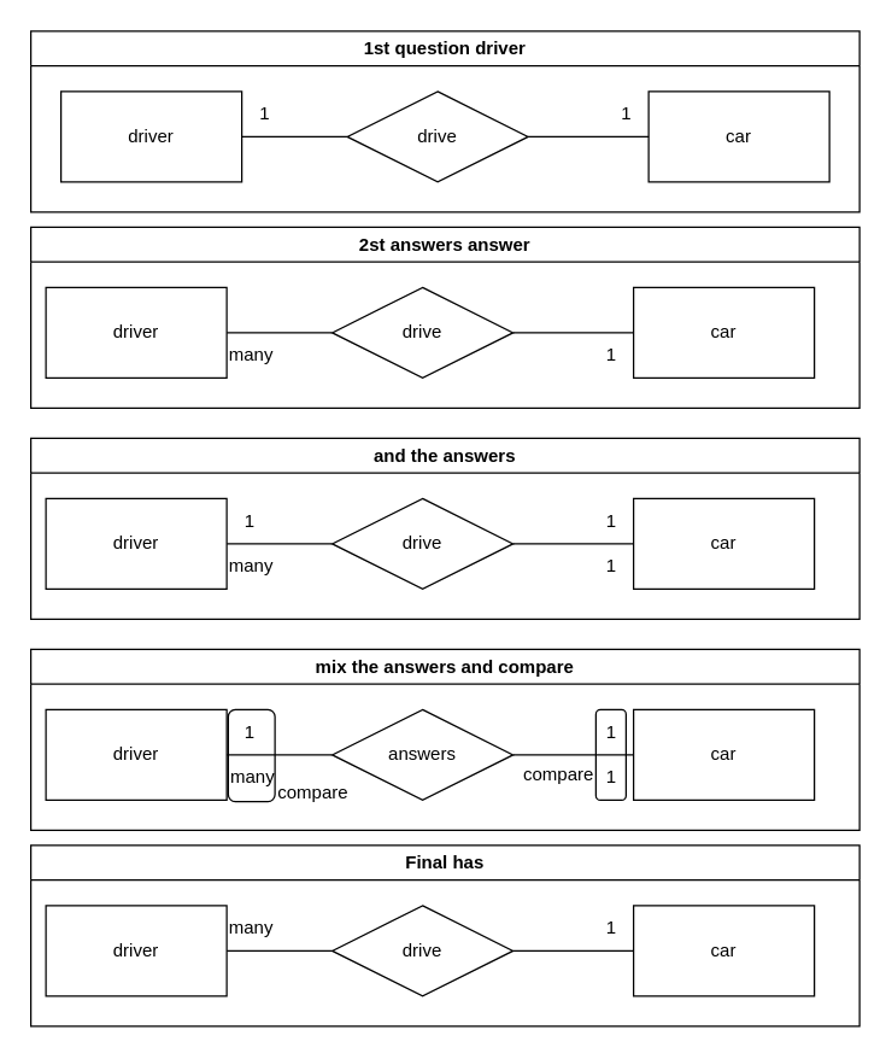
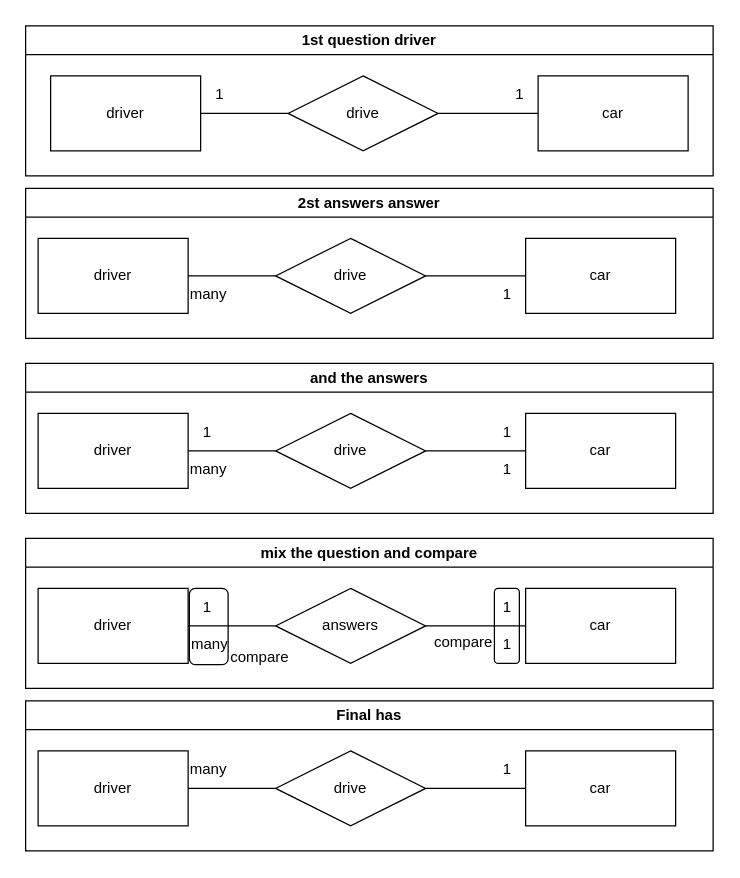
  <mxCell id="0" />
  <mxCell id="1" parent="0" />
  <mxCell id="2" style="edgeStyle=none;html=1;entryX=0;entryY=0.5;entryDx=0;entryDy=0;endArrow=none;endFill=0;" parent="1" source="3" target="6" edge="1"><mxGeometry relative="1" as="geometry" /></mxCell>
  <mxCell id="3" value="driver" style="rounded=0;whiteSpace=wrap;html=1;" parent="1" vertex="1"><mxGeometry x="40" y="60" width="120" height="60" as="geometry" /></mxCell>
  <mxCell id="4" value="car" style="rounded=0;whiteSpace=wrap;html=1;" parent="1" vertex="1"><mxGeometry x="430" y="60" width="120" height="60" as="geometry" /></mxCell>
  <mxCell id="5" style="edgeStyle=none;html=1;endArrow=none;endFill=0;" parent="1" source="6" target="4" edge="1"><mxGeometry relative="1" as="geometry" /></mxCell>
  <mxCell id="6" value="drive" style="shape=rhombus;perimeter=rhombusPerimeter;whiteSpace=wrap;html=1;align=center;" parent="1" vertex="1"><mxGeometry x="230" y="60" width="120" height="60" as="geometry" /></mxCell>
  <mxCell id="7" value="1" style="text;html=1;align=center;verticalAlign=middle;resizable=0;points=[];autosize=1;strokeColor=none;fillColor=none;" parent="1" vertex="1"><mxGeometry x="160" y="60" width="30" height="30" as="geometry" /></mxCell>
  <mxCell id="8" value="1" style="text;html=1;align=center;verticalAlign=middle;resizable=0;points=[];autosize=1;strokeColor=none;fillColor=none;" parent="1" vertex="1"><mxGeometry x="400" y="60" width="30" height="30" as="geometry" /></mxCell>
  <mxCell id="9" value="1st question driver" style="swimlane;whiteSpace=wrap;html=1;" parent="1" vertex="1"><mxGeometry x="20" y="20" width="550" height="120" as="geometry" /></mxCell>
  <mxCell id="10" value="2st answers answer" style="swimlane;whiteSpace=wrap;html=1;" parent="1" vertex="1"><mxGeometry x="20" y="150" width="550" height="120" as="geometry" /></mxCell>
  <mxCell id="11" style="edgeStyle=none;html=1;entryX=0;entryY=0.5;entryDx=0;entryDy=0;endArrow=none;endFill=0;" parent="10" source="12" target="15" edge="1"><mxGeometry relative="1" as="geometry" /></mxCell>
  <mxCell id="12" value="driver" style="rounded=0;whiteSpace=wrap;html=1;" parent="10" vertex="1"><mxGeometry x="10" y="40" width="120" height="60" as="geometry" /></mxCell>
  <mxCell id="13" value="car" style="rounded=0;whiteSpace=wrap;html=1;" parent="10" vertex="1"><mxGeometry x="400" y="40" width="120" height="60" as="geometry" /></mxCell>
  <mxCell id="14" style="edgeStyle=none;html=1;endArrow=none;endFill=0;" parent="10" source="15" target="13" edge="1"><mxGeometry relative="1" as="geometry" /></mxCell>
  <mxCell id="15" value="drive" style="shape=rhombus;perimeter=rhombusPerimeter;whiteSpace=wrap;html=1;align=center;" parent="10" vertex="1"><mxGeometry x="200" y="40" width="120" height="60" as="geometry" /></mxCell>
  <mxCell id="16" value="many" style="text;html=1;align=center;verticalAlign=middle;resizable=0;points=[];autosize=1;strokeColor=none;fillColor=none;" parent="10" vertex="1"><mxGeometry x="121" y="70" width="50" height="30" as="geometry" /></mxCell>
  <mxCell id="17" value="1" style="text;html=1;align=center;verticalAlign=middle;resizable=0;points=[];autosize=1;strokeColor=none;fillColor=none;" parent="10" vertex="1"><mxGeometry x="370" y="70" width="30" height="30" as="geometry" /></mxCell>
  <mxCell id="18" value="Final has" style="swimlane;whiteSpace=wrap;html=1;" parent="1" vertex="1"><mxGeometry x="20" y="560" width="550" height="120" as="geometry" /></mxCell>
  <mxCell id="19" style="edgeStyle=none;html=1;entryX=0;entryY=0.5;entryDx=0;entryDy=0;endArrow=none;endFill=0;" parent="18" source="20" target="23" edge="1"><mxGeometry relative="1" as="geometry" /></mxCell>
  <mxCell id="20" value="driver" style="rounded=0;whiteSpace=wrap;html=1;" parent="18" vertex="1"><mxGeometry x="10" y="40" width="120" height="60" as="geometry" /></mxCell>
  <mxCell id="21" value="car" style="rounded=0;whiteSpace=wrap;html=1;" parent="18" vertex="1"><mxGeometry x="400" y="40" width="120" height="60" as="geometry" /></mxCell>
  <mxCell id="22" style="edgeStyle=none;html=1;endArrow=none;endFill=0;" parent="18" source="23" target="21" edge="1"><mxGeometry relative="1" as="geometry" /></mxCell>
  <mxCell id="23" value="drive" style="shape=rhombus;perimeter=rhombusPerimeter;whiteSpace=wrap;html=1;align=center;" parent="18" vertex="1"><mxGeometry x="200" y="40" width="120" height="60" as="geometry" /></mxCell>
  <mxCell id="24" value="1" style="text;html=1;align=center;verticalAlign=middle;resizable=0;points=[];autosize=1;strokeColor=none;fillColor=none;" parent="18" vertex="1"><mxGeometry x="370" y="40" width="30" height="30" as="geometry" /></mxCell>
  <mxCell id="25" value="many" style="text;html=1;align=center;verticalAlign=middle;resizable=0;points=[];autosize=1;strokeColor=none;fillColor=none;" parent="18" vertex="1"><mxGeometry x="121" y="40" width="50" height="30" as="geometry" /></mxCell>
  <mxCell id="26" value="and the answers" style="swimlane;whiteSpace=wrap;html=1;" parent="1" vertex="1"><mxGeometry x="20" y="290" width="550" height="120" as="geometry" /></mxCell>
  <mxCell id="27" style="edgeStyle=none;html=1;entryX=0;entryY=0.5;entryDx=0;entryDy=0;endArrow=none;endFill=0;" parent="26" source="28" target="31" edge="1"><mxGeometry relative="1" as="geometry" /></mxCell>
  <mxCell id="28" value="driver" style="rounded=0;whiteSpace=wrap;html=1;" parent="26" vertex="1"><mxGeometry x="10" y="40" width="120" height="60" as="geometry" /></mxCell>
  <mxCell id="29" value="car" style="rounded=0;whiteSpace=wrap;html=1;" parent="26" vertex="1"><mxGeometry x="400" y="40" width="120" height="60" as="geometry" /></mxCell>
  <mxCell id="30" style="edgeStyle=none;html=1;endArrow=none;endFill=0;" parent="26" source="31" target="29" edge="1"><mxGeometry relative="1" as="geometry" /></mxCell>
  <mxCell id="31" value="drive" style="shape=rhombus;perimeter=rhombusPerimeter;whiteSpace=wrap;html=1;align=center;" parent="26" vertex="1"><mxGeometry x="200" y="40" width="120" height="60" as="geometry" /></mxCell>
  <mxCell id="32" value="many" style="text;html=1;align=center;verticalAlign=middle;resizable=0;points=[];autosize=1;strokeColor=none;fillColor=none;" parent="26" vertex="1"><mxGeometry x="121" y="70" width="50" height="30" as="geometry" /></mxCell>
  <mxCell id="33" value="1" style="text;html=1;align=center;verticalAlign=middle;resizable=0;points=[];autosize=1;strokeColor=none;fillColor=none;" parent="26" vertex="1"><mxGeometry x="370" y="70" width="30" height="30" as="geometry" /></mxCell>
  <mxCell id="34" value="1" style="text;html=1;align=center;verticalAlign=middle;resizable=0;points=[];autosize=1;strokeColor=none;fillColor=none;" parent="26" vertex="1"><mxGeometry x="370" y="40" width="30" height="30" as="geometry" /></mxCell>
  <mxCell id="35" value="1" style="text;html=1;align=center;verticalAlign=middle;resizable=0;points=[];autosize=1;strokeColor=none;fillColor=none;" parent="26" vertex="1"><mxGeometry x="130" y="40" width="30" height="30" as="geometry" /></mxCell>
  <mxCell id="36" value="compare" style="text;html=1;align=center;verticalAlign=middle;resizable=0;points=[];autosize=1;strokeColor=none;fillColor=none;" parent="1" vertex="1"><mxGeometry x="335" y="498" width="70" height="30" as="geometry" /></mxCell>
- <mxCell id="37" value="mix the answers and compare" style="swimlane;whiteSpace=wrap;html=1;" parent="1" vertex="1"><mxGeometry x="20" y="430" width="550" height="120" as="geometry" /></mxCell>
+ <mxCell id="37" value="mix the question and compare" style="swimlane;whiteSpace=wrap;html=1;" parent="1" vertex="1"><mxGeometry x="20" y="430" width="550" height="120" as="geometry" /></mxCell>
  <mxCell id="38" style="edgeStyle=none;html=1;entryX=0;entryY=0.5;entryDx=0;entryDy=0;endArrow=none;endFill=0;" parent="37" source="39" target="42" edge="1"><mxGeometry relative="1" as="geometry" /></mxCell>
  <mxCell id="39" value="driver" style="rounded=0;whiteSpace=wrap;html=1;" parent="37" vertex="1"><mxGeometry x="10" y="40" width="120" height="60" as="geometry" /></mxCell>
  <mxCell id="40" value="car" style="rounded=0;whiteSpace=wrap;html=1;" parent="37" vertex="1"><mxGeometry x="400" y="40" width="120" height="60" as="geometry" /></mxCell>
  <mxCell id="41" style="edgeStyle=none;html=1;endArrow=none;endFill=0;" parent="37" source="42" target="40" edge="1"><mxGeometry relative="1" as="geometry" /></mxCell>
  <mxCell id="42" value="answers" style="shape=rhombus;perimeter=rhombusPerimeter;whiteSpace=wrap;html=1;align=center;" parent="37" vertex="1"><mxGeometry x="200" y="40" width="120" height="60" as="geometry" /></mxCell>
  <mxCell id="43" value="many" style="text;html=1;align=center;verticalAlign=middle;resizable=0;points=[];autosize=1;strokeColor=none;fillColor=none;" parent="37" vertex="1"><mxGeometry x="122" y="70" width="50" height="30" as="geometry" /></mxCell>
  <mxCell id="44" value="1" style="text;html=1;align=center;verticalAlign=middle;resizable=0;points=[];autosize=1;strokeColor=none;fillColor=none;" parent="37" vertex="1"><mxGeometry x="370" y="70" width="30" height="30" as="geometry" /></mxCell>
  <mxCell id="45" value="1" style="text;html=1;align=center;verticalAlign=middle;resizable=0;points=[];autosize=1;strokeColor=none;fillColor=none;" parent="37" vertex="1"><mxGeometry x="370" y="40" width="30" height="30" as="geometry" /></mxCell>
  <mxCell id="46" value="1" style="text;html=1;align=center;verticalAlign=middle;resizable=0;points=[];autosize=1;strokeColor=none;fillColor=none;" parent="37" vertex="1"><mxGeometry x="130" y="40" width="30" height="30" as="geometry" /></mxCell>
  <mxCell id="47" value="" style="rounded=1;whiteSpace=wrap;html=1;fillColor=none;" parent="37" vertex="1"><mxGeometry x="375" y="40" width="20" height="60" as="geometry" /></mxCell>
  <mxCell id="48" value="" style="rounded=1;whiteSpace=wrap;html=1;fillColor=none;" parent="37" vertex="1"><mxGeometry x="131" y="40" width="31" height="61" as="geometry" /></mxCell>
  <mxCell id="49" value="compare" style="text;html=1;align=center;verticalAlign=middle;resizable=0;points=[];autosize=1;strokeColor=none;fillColor=none;" parent="37" vertex="1"><mxGeometry x="152" y="80" width="70" height="30" as="geometry" /></mxCell>
